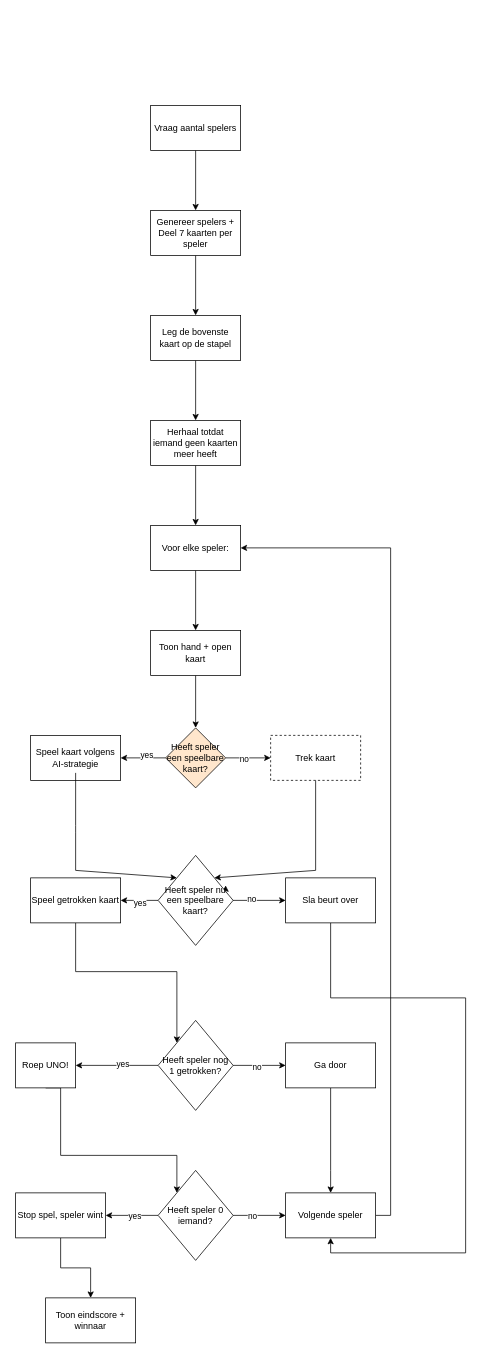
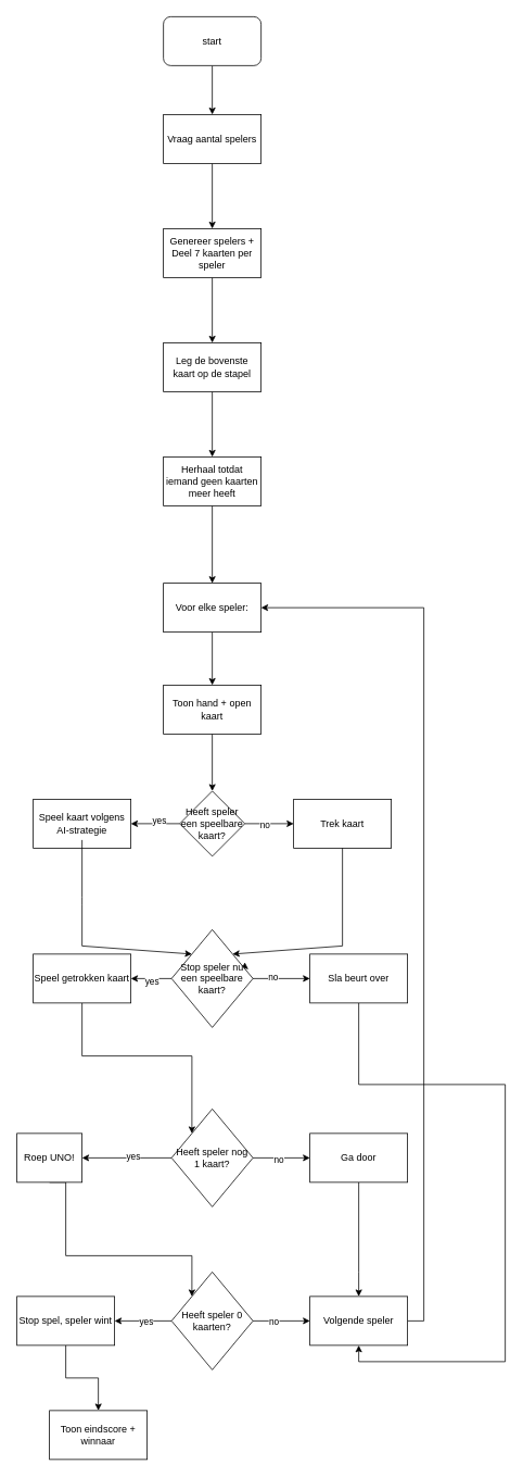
  <mxCell id="0" />
  <mxCell id="1" parent="0" />
+ <mxCell id="2" value="" style="edgeStyle=orthogonalEdgeStyle;rounded=0;orthogonalLoop=1;jettySize=auto;html=1;" edge="1" parent="1" source="3" target="5"><mxGeometry relative="1" as="geometry" /></mxCell>
+ <mxCell id="3" value="start" style="rounded=1;whiteSpace=wrap;html=1;" vertex="1" parent="1"><mxGeometry x="200" y="20" width="120" height="60" as="geometry" /></mxCell>
  <mxCell id="4" value="" style="edgeStyle=orthogonalEdgeStyle;rounded=0;orthogonalLoop=1;jettySize=auto;html=1;" edge="1" parent="1" source="5" target="7"><mxGeometry relative="1" as="geometry" /></mxCell>
  <mxCell id="5" value="Vraag aantal spelers" style="rounded=0;whiteSpace=wrap;html=1;" vertex="1" parent="1"><mxGeometry x="200" y="140" width="120" height="60" as="geometry" /></mxCell>
  <mxCell id="6" value="" style="edgeStyle=orthogonalEdgeStyle;rounded=0;orthogonalLoop=1;jettySize=auto;html=1;" edge="1" parent="1" source="7" target="9"><mxGeometry relative="1" as="geometry" /></mxCell>
  <mxCell id="7" value="Genereer spelers + Deel 7 kaarten per speler" style="rounded=0;whiteSpace=wrap;html=1;" vertex="1" parent="1"><mxGeometry x="200" y="280" width="120" height="60" as="geometry" /></mxCell>
  <mxCell id="8" value="" style="edgeStyle=orthogonalEdgeStyle;rounded=0;orthogonalLoop=1;jettySize=auto;html=1;" edge="1" parent="1" source="9" target="11"><mxGeometry relative="1" as="geometry" /></mxCell>
  <mxCell id="9" value="Leg de bovenste kaart op de stapel" style="rounded=0;whiteSpace=wrap;html=1;" vertex="1" parent="1"><mxGeometry x="200" y="420" width="120" height="60" as="geometry" /></mxCell>
  <mxCell id="10" value="" style="edgeStyle=orthogonalEdgeStyle;rounded=0;orthogonalLoop=1;jettySize=auto;html=1;" edge="1" parent="1" source="11" target="13"><mxGeometry relative="1" as="geometry" /></mxCell>
  <mxCell id="11" value="Herhaal totdat iemand geen kaarten meer heeft" style="rounded=0;whiteSpace=wrap;html=1;" vertex="1" parent="1"><mxGeometry x="200" y="560" width="120" height="60" as="geometry" /></mxCell>
  <mxCell id="12" value="" style="edgeStyle=orthogonalEdgeStyle;rounded=0;orthogonalLoop=1;jettySize=auto;html=1;" edge="1" parent="1" source="13" target="15"><mxGeometry relative="1" as="geometry" /></mxCell>
- <mxCell id="13" value="Voor elke speler:" style="rounded=0;whiteSpace=wrap;html=1;" vertex="1" parent="1"><mxGeometry x="200" y="700" width="120" height="60" as="geometry" /></mxCell>
+ <mxCell id="13" value="Voor elke speler:" style="rounded=0;whiteSpace=wrap;html=1;" vertex="1" parent="1"><mxGeometry x="200" y="715" width="120" height="60" as="geometry" /></mxCell>
  <mxCell id="14" value="" style="edgeStyle=orthogonalEdgeStyle;rounded=0;orthogonalLoop=1;jettySize=auto;html=1;" edge="1" parent="1" source="15" target="20"><mxGeometry relative="1" as="geometry" /></mxCell>
  <mxCell id="15" value="Toon hand + open kaart" style="rounded=0;whiteSpace=wrap;html=1;" vertex="1" parent="1"><mxGeometry x="200" y="840" width="120" height="60" as="geometry" /></mxCell>
  <mxCell id="16" value="" style="edgeStyle=orthogonalEdgeStyle;rounded=0;orthogonalLoop=1;jettySize=auto;html=1;" edge="1" parent="1" source="20" target="21"><mxGeometry relative="1" as="geometry" /></mxCell>
  <mxCell id="17" value="yes" style="edgeLabel;html=1;align=center;verticalAlign=middle;resizable=0;points=[];" vertex="1" connectable="0" parent="16"><mxGeometry x="-0.12" y="-4" relative="1" as="geometry"><mxPoint as="offset" /></mxGeometry></mxCell>
  <mxCell id="18" value="" style="edgeStyle=orthogonalEdgeStyle;rounded=0;orthogonalLoop=1;jettySize=auto;html=1;" edge="1" parent="1" source="20" target="22"><mxGeometry relative="1" as="geometry" /></mxCell>
  <mxCell id="19" value="no" style="edgeLabel;html=1;align=center;verticalAlign=middle;resizable=0;points=[];" vertex="1" connectable="0" parent="18"><mxGeometry x="-0.213" y="-1" relative="1" as="geometry"><mxPoint as="offset" /></mxGeometry></mxCell>
- <mxCell id="20" value="Heeft speler een speelbare kaart?" style="rhombus;whiteSpace=wrap;html=1;rounded=0;fillColor=#ffe6cc;" vertex="1" parent="1"><mxGeometry x="220" y="970" width="80" height="80" as="geometry" /></mxCell>
+ <mxCell id="20" value="Heeft speler een speelbare kaart?" style="rhombus;whiteSpace=wrap;html=1;rounded=0;" vertex="1" parent="1"><mxGeometry x="220" y="970" width="80" height="80" as="geometry" /></mxCell>
  <mxCell id="21" value="Speel kaart volgens AI-strategie" style="whiteSpace=wrap;html=1;rounded=0;" vertex="1" parent="1"><mxGeometry x="40" y="980" width="120" height="60" as="geometry" /></mxCell>
- <mxCell id="22" value="Trek kaart" style="whiteSpace=wrap;html=1;rounded=0;dashed=1;" vertex="1" parent="1"><mxGeometry x="360" y="980" width="120" height="60" as="geometry" /></mxCell>
+ <mxCell id="22" value="Trek kaart" style="whiteSpace=wrap;html=1;rounded=0;" vertex="1" parent="1"><mxGeometry x="360" y="980" width="120" height="60" as="geometry" /></mxCell>
  <mxCell id="23" style="edgeStyle=orthogonalEdgeStyle;rounded=0;orthogonalLoop=1;jettySize=auto;html=1;exitX=1;exitY=0.5;exitDx=0;exitDy=0;" edge="1" parent="1" source="28"><mxGeometry relative="1" as="geometry"><mxPoint x="300" y="1180" as="targetPoint" /></mxGeometry></mxCell>
  <mxCell id="24" value="" style="edgeStyle=orthogonalEdgeStyle;rounded=0;orthogonalLoop=1;jettySize=auto;html=1;" edge="1" parent="1" source="28" target="32"><mxGeometry relative="1" as="geometry" /></mxCell>
  <mxCell id="25" value="no" style="edgeLabel;html=1;align=center;verticalAlign=middle;resizable=0;points=[];" vertex="1" connectable="0" parent="24"><mxGeometry x="-0.309" y="2" relative="1" as="geometry"><mxPoint as="offset" /></mxGeometry></mxCell>
  <mxCell id="26" value="" style="edgeStyle=orthogonalEdgeStyle;rounded=0;orthogonalLoop=1;jettySize=auto;html=1;" edge="1" parent="1" source="28" target="34"><mxGeometry relative="1" as="geometry" /></mxCell>
  <mxCell id="27" value="yes" style="edgeLabel;html=1;align=center;verticalAlign=middle;resizable=0;points=[];" vertex="1" connectable="0" parent="26"><mxGeometry x="-0.008" y="3" relative="1" as="geometry"><mxPoint as="offset" /></mxGeometry></mxCell>
- <mxCell id="28" value="Heeft speler nu een speelbare kaart?" style="rhombus;whiteSpace=wrap;html=1;" vertex="1" parent="1"><mxGeometry x="210" y="1140" width="100" height="120" as="geometry" /></mxCell>
+ <mxCell id="28" value="Stop speler nu een speelbare kaart?" style="rhombus;whiteSpace=wrap;html=1;" vertex="1" parent="1"><mxGeometry x="210" y="1140" width="100" height="120" as="geometry" /></mxCell>
  <mxCell id="29" value="" style="endArrow=classic;html=1;rounded=0;exitX=0.5;exitY=1;exitDx=0;exitDy=0;entryX=1;entryY=0;entryDx=0;entryDy=0;" edge="1" parent="1" source="22" target="28"><mxGeometry width="50" height="50" relative="1" as="geometry"><mxPoint x="420" y="1200" as="sourcePoint" /><mxPoint x="470" y="1150" as="targetPoint" /><Array as="points"><mxPoint x="420" y="1160" /></Array></mxGeometry></mxCell>
  <mxCell id="30" value="" style="endArrow=classic;html=1;rounded=0;exitX=0.5;exitY=1;exitDx=0;exitDy=0;" edge="1" parent="1"><mxGeometry width="50" height="50" relative="1" as="geometry"><mxPoint x="100" y="1030" as="sourcePoint" /><mxPoint x="235" y="1170" as="targetPoint" /><Array as="points"><mxPoint x="100" y="1100" /><mxPoint x="100" y="1110" /><mxPoint x="100" y="1160" /></Array></mxGeometry></mxCell>
  <mxCell id="31" style="edgeStyle=orthogonalEdgeStyle;rounded=0;orthogonalLoop=1;jettySize=auto;html=1;exitX=0.5;exitY=1;exitDx=0;exitDy=0;entryX=0.5;entryY=1;entryDx=0;entryDy=0;" edge="1" parent="1" source="32" target="50"><mxGeometry relative="1" as="geometry"><Array as="points"><mxPoint x="440" y="1330" /><mxPoint x="620" y="1330" /><mxPoint x="620" y="1670" /><mxPoint x="440" y="1670" /></Array></mxGeometry></mxCell>
  <mxCell id="32" value="Sla beurt over" style="whiteSpace=wrap;html=1;" vertex="1" parent="1"><mxGeometry x="380" y="1170" width="120" height="60" as="geometry" /></mxCell>
  <mxCell id="33" style="edgeStyle=orthogonalEdgeStyle;rounded=0;orthogonalLoop=1;jettySize=auto;html=1;exitX=0.5;exitY=1;exitDx=0;exitDy=0;entryX=0;entryY=0;entryDx=0;entryDy=0;" edge="1" parent="1" source="34" target="39"><mxGeometry relative="1" as="geometry" /></mxCell>
  <mxCell id="34" value="Speel getrokken kaart" style="whiteSpace=wrap;html=1;" vertex="1" parent="1"><mxGeometry x="40" y="1170" width="120" height="60" as="geometry" /></mxCell>
  <mxCell id="35" value="" style="edgeStyle=orthogonalEdgeStyle;rounded=0;orthogonalLoop=1;jettySize=auto;html=1;" edge="1" parent="1" source="39" target="41"><mxGeometry relative="1" as="geometry" /></mxCell>
  <mxCell id="36" value="no" style="edgeLabel;html=1;align=center;verticalAlign=middle;resizable=0;points=[];" vertex="1" connectable="0" parent="35"><mxGeometry x="-0.109" y="-1" relative="1" as="geometry"><mxPoint as="offset" /></mxGeometry></mxCell>
  <mxCell id="37" value="" style="edgeStyle=orthogonalEdgeStyle;rounded=0;orthogonalLoop=1;jettySize=auto;html=1;" edge="1" parent="1" source="39" target="43"><mxGeometry relative="1" as="geometry" /></mxCell>
  <mxCell id="38" value="yes" style="edgeLabel;html=1;align=center;verticalAlign=middle;resizable=0;points=[];" vertex="1" connectable="0" parent="37"><mxGeometry x="-0.12" y="-2" relative="1" as="geometry"><mxPoint as="offset" /></mxGeometry></mxCell>
- <mxCell id="39" value="Heeft speler nog 1 getrokken?" style="rhombus;whiteSpace=wrap;html=1;" vertex="1" parent="1"><mxGeometry x="210" y="1360" width="100" height="120" as="geometry" /></mxCell>
+ <mxCell id="39" value="Heeft speler nog 1 kaart?" style="rhombus;whiteSpace=wrap;html=1;" vertex="1" parent="1"><mxGeometry x="210" y="1360" width="100" height="120" as="geometry" /></mxCell>
  <mxCell id="40" style="edgeStyle=orthogonalEdgeStyle;rounded=0;orthogonalLoop=1;jettySize=auto;html=1;entryX=0.5;entryY=0;entryDx=0;entryDy=0;" edge="1" parent="1" source="41" target="50"><mxGeometry relative="1" as="geometry"><Array as="points"><mxPoint x="440" y="1560" /><mxPoint x="440" y="1560" /></Array></mxGeometry></mxCell>
  <mxCell id="41" value="Ga door" style="whiteSpace=wrap;html=1;" vertex="1" parent="1"><mxGeometry x="380" y="1390" width="120" height="60" as="geometry" /></mxCell>
  <mxCell id="42" style="edgeStyle=orthogonalEdgeStyle;rounded=0;orthogonalLoop=1;jettySize=auto;html=1;exitX=0.5;exitY=1;exitDx=0;exitDy=0;entryX=0;entryY=0;entryDx=0;entryDy=0;" edge="1" parent="1" source="43" target="48"><mxGeometry relative="1" as="geometry"><Array as="points"><mxPoint x="80" y="1540" /><mxPoint x="235" y="1540" /></Array></mxGeometry></mxCell>
  <mxCell id="43" value="Roep UNO!" style="whiteSpace=wrap;html=1;" vertex="1" parent="1"><mxGeometry x="20" y="1390" width="80" height="60" as="geometry" /></mxCell>
  <mxCell id="44" value="" style="edgeStyle=orthogonalEdgeStyle;rounded=0;orthogonalLoop=1;jettySize=auto;html=1;" edge="1" parent="1" source="48" target="50"><mxGeometry relative="1" as="geometry" /></mxCell>
  <mxCell id="45" value="no" style="edgeLabel;html=1;align=center;verticalAlign=middle;resizable=0;points=[];" vertex="1" connectable="0" parent="44"><mxGeometry x="-0.28" relative="1" as="geometry"><mxPoint as="offset" /></mxGeometry></mxCell>
  <mxCell id="46" value="" style="edgeStyle=orthogonalEdgeStyle;rounded=0;orthogonalLoop=1;jettySize=auto;html=1;" edge="1" parent="1" source="48" target="52"><mxGeometry relative="1" as="geometry" /></mxCell>
  <mxCell id="47" value="yes" style="edgeLabel;html=1;align=center;verticalAlign=middle;resizable=0;points=[];" vertex="1" connectable="0" parent="46"><mxGeometry x="-0.091" relative="1" as="geometry"><mxPoint as="offset" /></mxGeometry></mxCell>
- <mxCell id="48" value="Heeft speler 0 iemand?" style="rhombus;whiteSpace=wrap;html=1;" vertex="1" parent="1"><mxGeometry x="210" y="1560" width="100" height="120" as="geometry" /></mxCell>
+ <mxCell id="48" value="Heeft speler 0 kaarten?" style="rhombus;whiteSpace=wrap;html=1;" vertex="1" parent="1"><mxGeometry x="210" y="1560" width="100" height="120" as="geometry" /></mxCell>
  <mxCell id="49" style="edgeStyle=orthogonalEdgeStyle;rounded=0;orthogonalLoop=1;jettySize=auto;html=1;exitX=1;exitY=0.5;exitDx=0;exitDy=0;entryX=1;entryY=0.5;entryDx=0;entryDy=0;" edge="1" parent="1" source="50" target="13"><mxGeometry relative="1" as="geometry" /></mxCell>
  <mxCell id="50" value="Volgende speler" style="whiteSpace=wrap;html=1;" vertex="1" parent="1"><mxGeometry x="380" y="1590" width="120" height="60" as="geometry" /></mxCell>
  <mxCell id="51" value="" style="edgeStyle=orthogonalEdgeStyle;rounded=0;orthogonalLoop=1;jettySize=auto;html=1;" edge="1" parent="1" source="52" target="53"><mxGeometry relative="1" as="geometry" /></mxCell>
  <mxCell id="52" value="Stop spel, speler wint" style="whiteSpace=wrap;html=1;" vertex="1" parent="1"><mxGeometry x="20" y="1590" width="120" height="60" as="geometry" /></mxCell>
  <mxCell id="53" value="Toon eindscore + winnaar" style="whiteSpace=wrap;html=1;" vertex="1" parent="1"><mxGeometry x="60" y="1730" width="120" height="60" as="geometry" /></mxCell>
